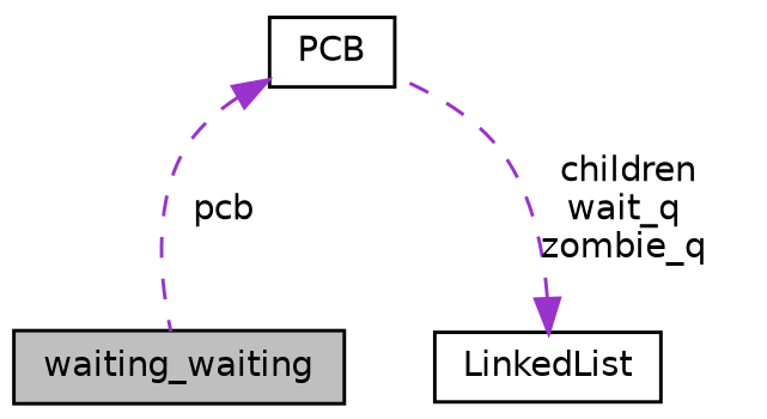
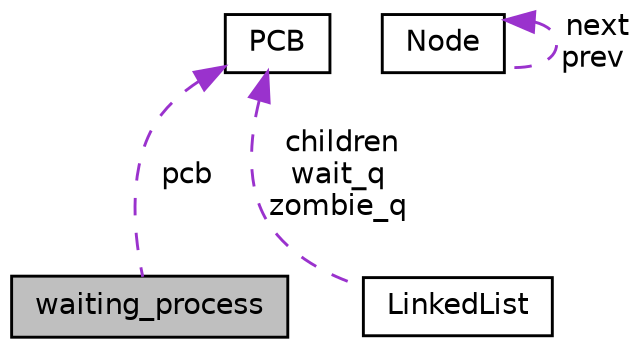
  digraph {
    node [color=black fillcolor=white fontname=Helvetica fontsize=10 shape=record style=filled]
    edge [color=darkorchid3 dir=back fontname=Helvetica fontsize=10 labelfontname=Helvetica labelfontsize=10 style=dashed]
-   n1 [fillcolor=grey75 fontcolor=black height=0.2 label=waiting_waiting width=0.4]
+   n1 [fillcolor=grey75 fontcolor=black height=0.2 label=waiting_process width=0.4]
    n2 [height=0.2 label=PCB width=0.4]
    n3 [height=0.2 label=LinkedList width=0.4]
+   n4 [height=0.2 label="Node" width=0.4]
    n2 -> n1 [label=" pcb"]
-   n3 -> n2 [label=" children\nwait_q\nzombie_q"]
+   n2 -> n3 [label=" children\nwait_q\nzombie_q"]
+   n4 -> n4 [label=" next\nprev"]
  }
